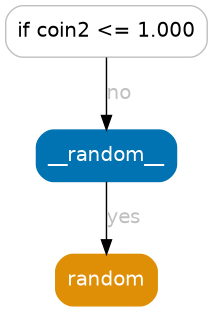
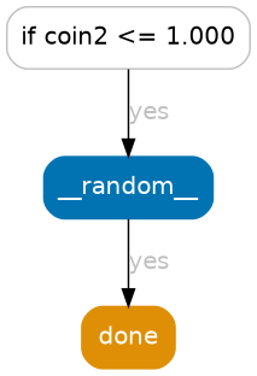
  digraph {
    fontname="DejaVu Sans"
    node [fontname="DejaVu Sans" shape=box style="filled, rounded" fontcolor=white]
    edge [fontcolor=gray fontname="DejaVu Sans"]
    n1 [color=gray fillcolor=white height=0.5 label="if coin2 <= 1.000" width=1.9583 fontcolor=""]
    n2 [color="#0173b2" fillcolor="#0173b2" height=0.5 label=__random__ width=1.3611]
-   n3 [color="#de8f05" fillcolor="#de8f05" height=0.5 label=random width=0.75]
-   n1 -> n2 [label=no]
+   n3 [color="#de8f05" fillcolor="#de8f05" height=0.5 label=done width=0.75]
+   n1 -> n2 [label=yes]
    n2 -> n3 [label=yes]
  }
